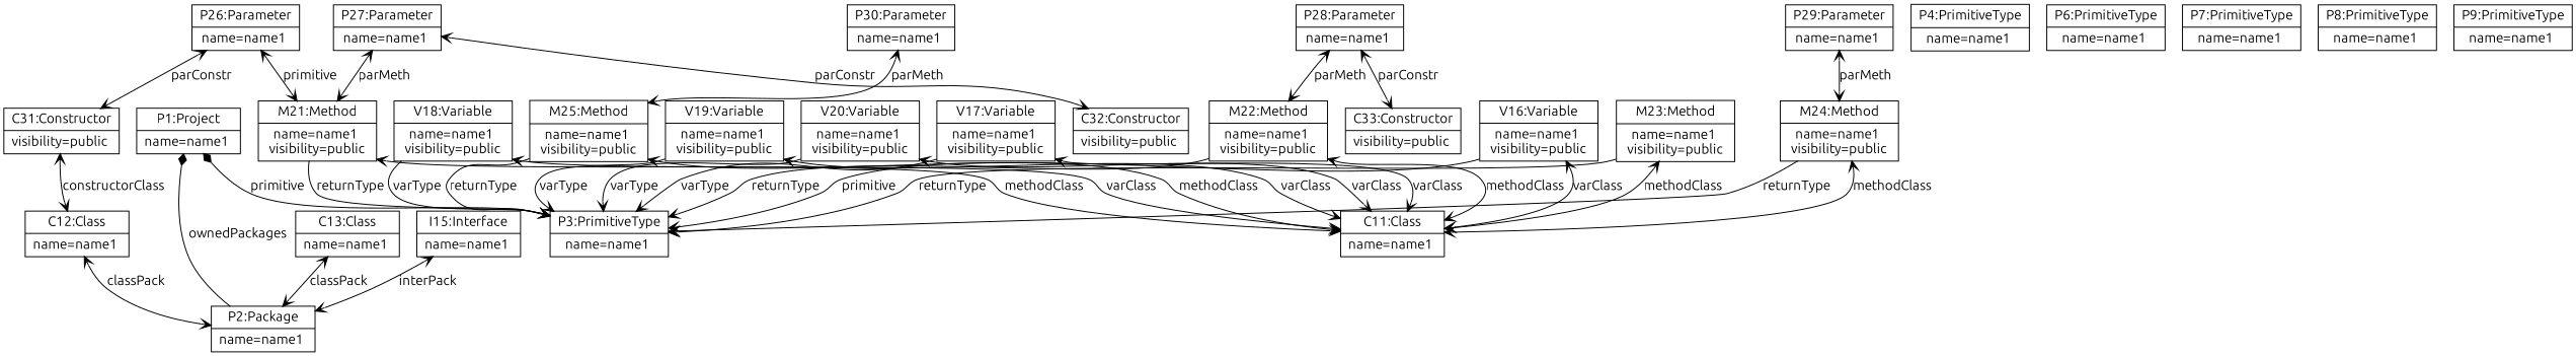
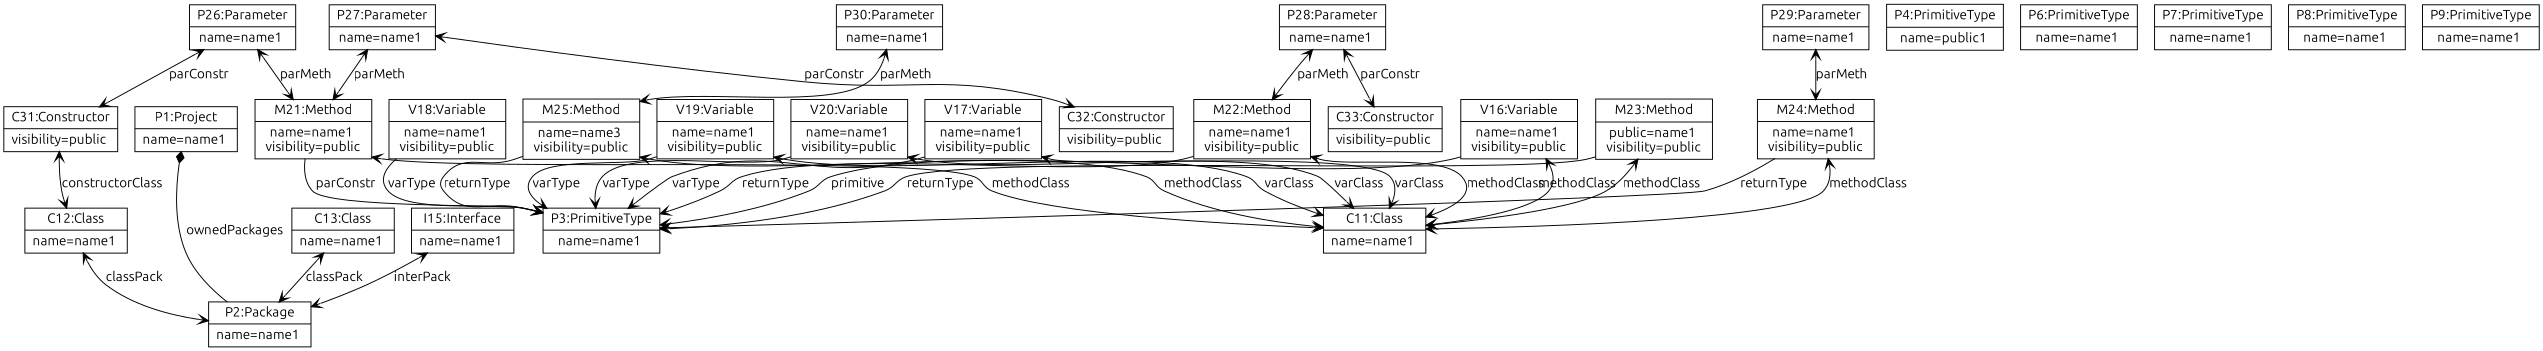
  graph {
    fontname=Ubuntu
    node [fontname=Ubuntu shape=record]
    edge [arrowhead=open arrowtail=open dir=both fontname=Ubuntu]
    n1 [label="{P1:Project| name=name1 \n}"]
    n2 [label="{P2:Package| name=name1 \n}"]
    n3 [label="{P3:PrimitiveType| name=name1 \n}"]
-   n4 [label="{P4:PrimitiveType| name=name1 \n}"]
+   n4 [label="{P4:PrimitiveType| name=public1 \n}"]
    n5 [label="{P6:PrimitiveType| name=name1 \n}"]
    n6 [label="{P7:PrimitiveType| name=name1 \n}"]
    n7 [label="{P8:PrimitiveType| name=name1 \n}"]
    n8 [label="{P9:PrimitiveType| name=name1 \n}"]
    n9 [label="{C11:Class| name=name1 \n}"]
    n10 [label="{C12:Class| name=name1 \n}"]
    n11 [label="{C13:Class| name=name1 \n}"]
    n12 [label="{I15:Interface| name=name1 \n}"]
    n13 [label="{V16:Variable| name=name1 \n visibility=public \n}"]
    n14 [label="{V17:Variable| name=name1 \n visibility=public \n}"]
    n15 [label="{V18:Variable| name=name1 \n visibility=public \n}"]
    n16 [label="{V19:Variable| name=name1 \n visibility=public \n}"]
    n17 [label="{V20:Variable| name=name1 \n visibility=public \n}"]
    n18 [label="{M21:Method| name=name1 \n visibility=public \n}"]
    n19 [label="{M22:Method| name=name1 \n visibility=public \n}"]
-   n20 [label="{M23:Method| name=name1 \n visibility=public \n}"]
+   n20 [label="{M23:Method| public=name1 \n visibility=public \n}"]
    n21 [label="{M24:Method| name=name1 \n visibility=public \n}"]
-   n22 [label="{M25:Method| name=name1 \n visibility=public \n}"]
+   n22 [label="{M25:Method| name=name3 \n visibility=public \n}"]
    n23 [label="{P26:Parameter| name=name1 \n}"]
    n24 [label="{C31:Constructor| visibility=public \n}"]
    n25 [label="{P27:Parameter| name=name1 \n}"]
    n26 [label="{C32:Constructor| visibility=public \n}"]
    n27 [label="{P28:Parameter| name=name1 \n}"]
    n28 [label="{C33:Constructor| visibility=public \n}"]
    n29 [label="{P29:Parameter| name=name1 \n}"]
    n30 [label="{P30:Parameter| name=name1 \n}"]
    n1 -- n2 [arrowhead=none arrowtail=diamond label=ownedPackages]
-   n1 -- n3 [arrowhead=none arrowtail=diamond label=primitive]
    n10 -- n2 [label=classPack]
    n11 -- n2 [label=classPack]
    n12 -- n2 [label=interPack]
    n13 -- n3 [dir=forward label=primitive]
-   n13 -- n9 [label=varClass]
+   n13 -- n9 [label=methodClass]
    n14 -- n3 [dir=forward label=varType]
    n14 -- n9 [label=varClass]
    n15 -- n3 [dir=forward label=varType]
-   n15 -- n9 [label=varClass]
    n16 -- n3 [dir=forward label=varType]
    n16 -- n9 [label=varClass]
    n17 -- n3 [dir=forward label=varType]
    n17 -- n9 [label=varClass]
-   n18 -- n3 [dir=forward label=returnType]
+   n18 -- n3 [dir=forward label=parConstr]
    n18 -- n9 [label=methodClass]
    n19 -- n3 [dir=forward label=returnType]
    n19 -- n9 [label=methodClass]
    n20 -- n3 [dir=forward label=returnType]
    n20 -- n9 [label=methodClass]
    n21 -- n3 [dir=forward label=returnType]
    n21 -- n9 [label=methodClass]
    n22 -- n3 [dir=forward label=returnType]
    n22 -- n9 [label=methodClass]
-   n23 -- n18 [label=primitive]
+   n23 -- n18 [label=parMeth]
    n23 -- n24 [label=parConstr]
    n24 -- n10 [label=constructorClass]
    n25 -- n18 [label=parMeth]
    n25 -- n26 [label=parConstr]
    n27 -- n19 [label=parMeth]
    n27 -- n28 [label=parConstr]
    n29 -- n21 [label=parMeth]
    n30 -- n22 [label=parMeth]
  }
